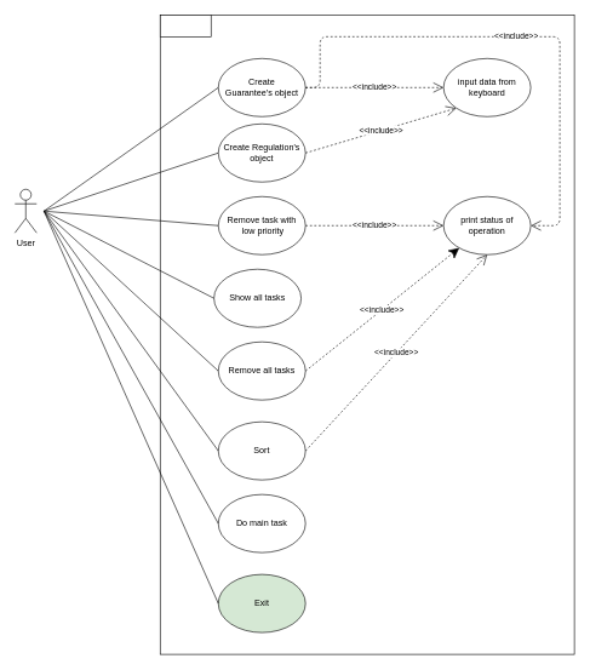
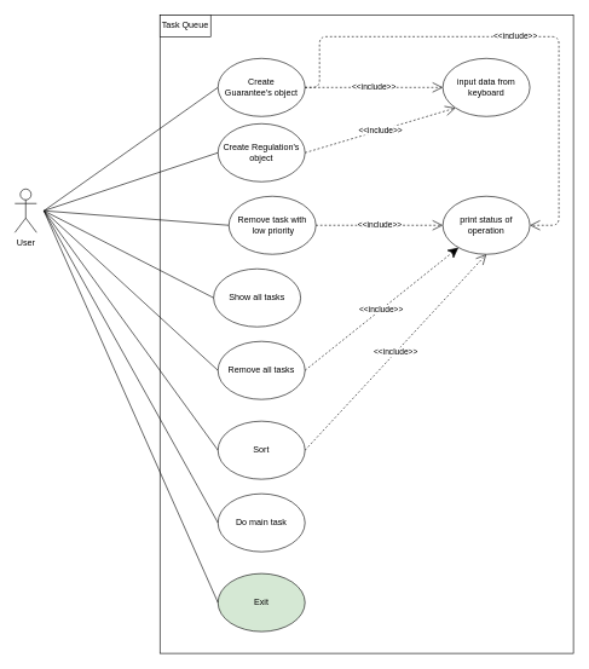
  <mxCell id="0" />
  <mxCell id="1" parent="0" />
  <mxCell id="2" value="User" style="shape=umlActor;verticalLabelPosition=bottom;labelBackgroundColor=#ffffff;verticalAlign=top;html=1;outlineConnect=0;" parent="1" vertex="1"><mxGeometry x="20" y="260" width="30" height="60" as="geometry" /></mxCell>
  <mxCell id="3" value="" style="rounded=0;whiteSpace=wrap;html=1;" parent="1" vertex="1"><mxGeometry x="220" y="20" width="570" height="880" as="geometry" /></mxCell>
  <mxCell id="4" value="" style="group" vertex="1" connectable="0" parent="1"><mxGeometry x="220" y="20" width="70" height="30" as="geometry" /></mxCell>
  <mxCell id="5" value="" style="rounded=0;whiteSpace=wrap;html=1;" parent="4" vertex="1"><mxGeometry width="70" height="30" as="geometry" /></mxCell>
+ <mxCell id="6" value="Task Queue" style="text;html=1;strokeColor=none;fillColor=none;align=center;verticalAlign=middle;whiteSpace=wrap;rounded=0;" parent="4" vertex="1"><mxGeometry width="70" height="30" as="geometry" /></mxCell>
  <mxCell id="7" value="Create&lt;br&gt;Guarantee's object" style="ellipse;whiteSpace=wrap;html=1;" vertex="1" parent="1"><mxGeometry x="300" y="80" width="120" height="80" as="geometry" /></mxCell>
  <mxCell id="8" value="Create Regulation's&lt;br&gt;object" style="ellipse;whiteSpace=wrap;html=1;" vertex="1" parent="1"><mxGeometry x="300" y="170" width="120" height="80" as="geometry" /></mxCell>
- <mxCell id="9" value="Remove task with&lt;br&gt;&amp;nbsp;low priority" style="ellipse;whiteSpace=wrap;html=1;" vertex="1" parent="1"><mxGeometry x="300" y="270" width="120" height="80" as="geometry" /></mxCell>
+ <mxCell id="9" value="Remove task with&lt;br&gt;&amp;nbsp;low priority" style="ellipse;whiteSpace=wrap;html=1;" vertex="1" parent="1"><mxGeometry x="315" y="270" width="120" height="80" as="geometry" /></mxCell>
  <mxCell id="10" value="" style="endArrow=none;html=1;entryX=0;entryY=0.5;entryDx=0;entryDy=0;" edge="1" parent="1" target="7"><mxGeometry width="50" height="50" relative="1" as="geometry"><mxPoint x="60" y="290" as="sourcePoint" /><mxPoint x="90" y="170" as="targetPoint" /></mxGeometry></mxCell>
  <mxCell id="11" value="Show all tasks" style="ellipse;whiteSpace=wrap;html=1;" vertex="1" parent="1"><mxGeometry x="294" y="370" width="120" height="80" as="geometry" /></mxCell>
  <mxCell id="12" value="Remove all tasks" style="ellipse;whiteSpace=wrap;html=1;" vertex="1" parent="1"><mxGeometry x="300" y="470" width="120" height="80" as="geometry" /></mxCell>
  <mxCell id="13" value="Sort" style="ellipse;whiteSpace=wrap;html=1;" vertex="1" parent="1"><mxGeometry x="300" y="580" width="120" height="80" as="geometry" /></mxCell>
  <mxCell id="14" value="Do main task" style="ellipse;whiteSpace=wrap;html=1;" vertex="1" parent="1"><mxGeometry x="300" y="680" width="120" height="80" as="geometry" /></mxCell>
  <mxCell id="15" value="Exit" style="ellipse;whiteSpace=wrap;html=1;fillColor=#d5e8d4;" vertex="1" parent="1"><mxGeometry x="300" y="790" width="120" height="80" as="geometry" /></mxCell>
  <mxCell id="16" value="input data from keyboard" style="ellipse;whiteSpace=wrap;html=1;" vertex="1" parent="1"><mxGeometry x="610" y="80" width="120" height="80" as="geometry" /></mxCell>
  <mxCell id="17" value="print status of operation" style="ellipse;whiteSpace=wrap;html=1;" vertex="1" parent="1"><mxGeometry x="610" y="270" width="120" height="80" as="geometry" /></mxCell>
  <mxCell id="18" value="&amp;lt;&amp;lt;include&amp;gt;&amp;gt;" style="endArrow=open;endSize=12;dashed=1;html=1;entryX=0;entryY=0.5;entryDx=0;entryDy=0;exitX=1;exitY=0.5;exitDx=0;exitDy=0;" edge="1" parent="1" source="7" target="16"><mxGeometry width="160" relative="1" as="geometry"><mxPoint x="440" y="110" as="sourcePoint" /><mxPoint x="600" y="110" as="targetPoint" /></mxGeometry></mxCell>
  <mxCell id="19" value="&amp;lt;&amp;lt;include&amp;gt;&amp;gt;" style="endArrow=open;endSize=12;dashed=1;html=1;entryX=0;entryY=1;entryDx=0;entryDy=0;exitX=1;exitY=0.5;exitDx=0;exitDy=0;" edge="1" parent="1" source="8" target="16"><mxGeometry width="160" relative="1" as="geometry"><mxPoint x="440" y="190" as="sourcePoint" /><mxPoint x="630" y="190" as="targetPoint" /></mxGeometry></mxCell>
  <mxCell id="20" value="&amp;lt;&amp;lt;include&amp;gt;&amp;gt;" style="endArrow=open;endSize=12;dashed=1;html=1;entryX=0;entryY=0.5;entryDx=0;entryDy=0;exitX=1;exitY=0.5;exitDx=0;exitDy=0;" edge="1" parent="1" source="9" target="17"><mxGeometry width="160" relative="1" as="geometry"><mxPoint x="440" y="310" as="sourcePoint" /><mxPoint x="630" y="410" as="targetPoint" /></mxGeometry></mxCell>
  <mxCell id="21" value="&amp;lt;&amp;lt;include&amp;gt;&amp;gt;" style="endArrow=open;endSize=12;dashed=1;html=1;exitX=1;exitY=0.5;exitDx=0;exitDy=0;entryX=1;entryY=0.5;entryDx=0;entryDy=0;" edge="1" parent="1" source="7" target="17"><mxGeometry width="160" relative="1" as="geometry"><mxPoint x="430" y="220" as="sourcePoint" /><mxPoint x="790" y="40" as="targetPoint" /><Array as="points"><mxPoint x="440" y="120" /><mxPoint x="440" y="50" /><mxPoint x="770" y="50" /><mxPoint x="770" y="310" /></Array></mxGeometry></mxCell>
  <mxCell id="22" value="&amp;lt;&amp;lt;include&amp;gt;&amp;gt;" style="endArrow=classic;endSize=12;dashed=1;html=1;exitX=1;exitY=0.5;exitDx=0;exitDy=0;" edge="1" parent="1" source="12" target="17"><mxGeometry width="160" relative="1" as="geometry"><mxPoint x="460" y="459.58" as="sourcePoint" /><mxPoint x="650" y="459.58" as="targetPoint" /></mxGeometry></mxCell>
  <mxCell id="23" value="&amp;lt;&amp;lt;include&amp;gt;&amp;gt;" style="endArrow=open;endSize=12;dashed=1;html=1;exitX=1;exitY=0.5;exitDx=0;exitDy=0;entryX=0.5;entryY=1;entryDx=0;entryDy=0;" edge="1" parent="1" source="13" target="17"><mxGeometry width="160" relative="1" as="geometry"><mxPoint x="470" y="569.32" as="sourcePoint" /><mxPoint x="681.494" y="399.996" as="targetPoint" /></mxGeometry></mxCell>
  <mxCell id="24" value="" style="endArrow=none;html=1;entryX=0;entryY=0.5;entryDx=0;entryDy=0;" edge="1" parent="1" target="8"><mxGeometry width="50" height="50" relative="1" as="geometry"><mxPoint x="60" y="290" as="sourcePoint" /><mxPoint x="40" y="420" as="targetPoint" /></mxGeometry></mxCell>
  <mxCell id="25" value="" style="endArrow=none;html=1;entryX=0;entryY=0.5;entryDx=0;entryDy=0;" edge="1" parent="1" target="9"><mxGeometry width="50" height="50" relative="1" as="geometry"><mxPoint x="60" y="290" as="sourcePoint" /><mxPoint x="70" y="420" as="targetPoint" /></mxGeometry></mxCell>
  <mxCell id="26" value="" style="endArrow=none;html=1;entryX=0;entryY=0.5;entryDx=0;entryDy=0;" edge="1" parent="1" target="11"><mxGeometry width="50" height="50" relative="1" as="geometry"><mxPoint x="60" y="290" as="sourcePoint" /><mxPoint x="100" y="410" as="targetPoint" /></mxGeometry></mxCell>
  <mxCell id="27" value="" style="endArrow=none;html=1;entryX=0;entryY=0.5;entryDx=0;entryDy=0;" edge="1" parent="1" target="12"><mxGeometry width="50" height="50" relative="1" as="geometry"><mxPoint x="60" y="290" as="sourcePoint" /><mxPoint x="150" y="410" as="targetPoint" /></mxGeometry></mxCell>
  <mxCell id="28" value="" style="endArrow=none;html=1;entryX=0;entryY=0.5;entryDx=0;entryDy=0;" edge="1" parent="1" target="13"><mxGeometry width="50" height="50" relative="1" as="geometry"><mxPoint x="60" y="290" as="sourcePoint" /><mxPoint x="120" y="480" as="targetPoint" /></mxGeometry></mxCell>
  <mxCell id="29" value="" style="endArrow=none;html=1;entryX=0;entryY=0.5;entryDx=0;entryDy=0;" edge="1" parent="1" target="14"><mxGeometry width="50" height="50" relative="1" as="geometry"><mxPoint x="60" y="290" as="sourcePoint" /><mxPoint x="20" y="530" as="targetPoint" /></mxGeometry></mxCell>
  <mxCell id="30" value="" style="endArrow=none;html=1;entryX=0;entryY=0.5;entryDx=0;entryDy=0;" edge="1" parent="1" target="15"><mxGeometry width="50" height="50" relative="1" as="geometry"><mxPoint x="60" y="290" as="sourcePoint" /><mxPoint x="20" y="550" as="targetPoint" /></mxGeometry></mxCell>
